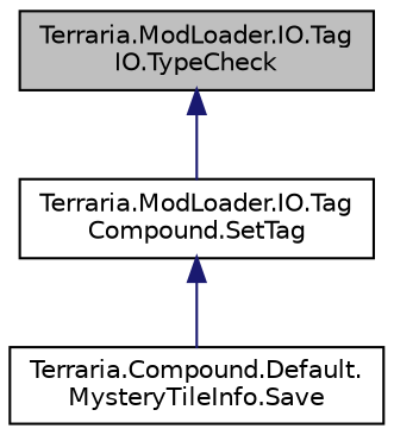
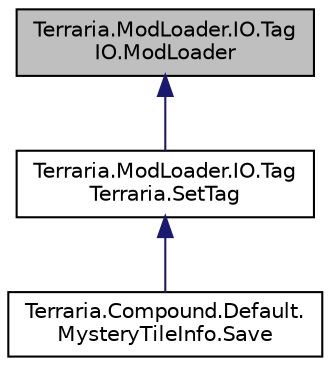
  digraph {
    rankdir=TB
    node [color=black fillcolor=white fontname=Helvetica fontsize=10 shape=record style=filled]
    edge [color=midnightblue dir=back fontname=Helvetica fontsize=10 labelfontname=Helvetica labelfontsize=10 style=solid]
-   n1 [fillcolor=grey75 fontcolor=black height=0.2 label="Terraria.ModLoader.IO.Tag\lIO.TypeCheck" width=0.4]
-   n2 [height=0.2 label="Terraria.ModLoader.IO.Tag\lCompound.SetTag" width=0.4]
+   n1 [fillcolor=grey75 fontcolor=black height=0.2 label="Terraria.ModLoader.IO.Tag\lIO.ModLoader" width=0.4]
+   n2 [height=0.2 label="Terraria.ModLoader.IO.Tag\lTerraria.SetTag" width=0.4]
    n3 [height=0.2 label="Terraria.Compound.Default.\lMysteryTileInfo.Save" width=0.4]
    n1 -> n2
    n2 -> n3
  }
